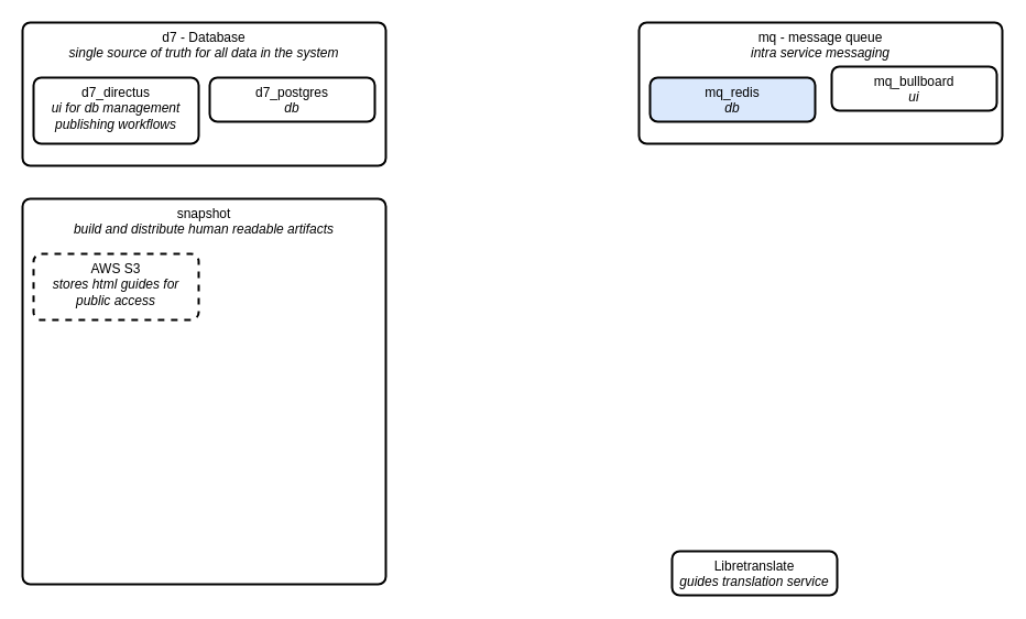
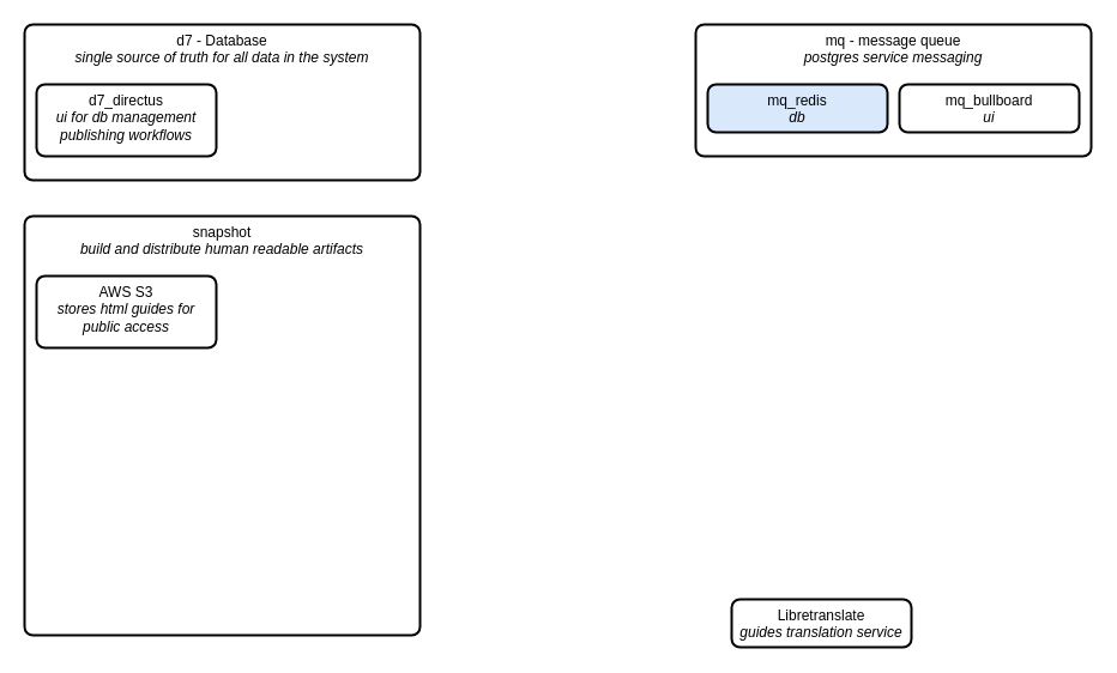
  <mxCell id="0" />
  <mxCell id="1" parent="0" />
  <mxCell id="2" value="snapshot&lt;br&gt;&lt;i&gt;build and distribute human readable artifacts&lt;/i&gt;" style="rounded=1;whiteSpace=wrap;html=1;absoluteArcSize=1;arcSize=14;strokeWidth=2;verticalAlign=top;" vertex="1" parent="1"><mxGeometry x="20" y="180" width="330" height="350" as="geometry" /></mxCell>
  <mxCell id="3" value="d7 - Database&lt;br&gt;&lt;i&gt;single source of truth for all data in the system&lt;/i&gt;" style="rounded=1;whiteSpace=wrap;html=1;absoluteArcSize=1;arcSize=14;strokeWidth=2;verticalAlign=top;" vertex="1" parent="1"><mxGeometry x="20" y="20" width="330" height="130" as="geometry" /></mxCell>
- <mxCell id="4" value="d7_postgres&lt;br&gt;&lt;i&gt;db&lt;/i&gt;" style="rounded=1;whiteSpace=wrap;html=1;absoluteArcSize=1;arcSize=14;strokeWidth=2;verticalAlign=top;" vertex="1" parent="1"><mxGeometry x="190" y="70" width="150" height="40" as="geometry" /></mxCell>
  <mxCell id="5" value="d7_directus&lt;br&gt;&lt;i&gt;ui for db management&lt;br&gt;publishing workflows&lt;br&gt;&lt;/i&gt;" style="rounded=1;whiteSpace=wrap;html=1;absoluteArcSize=1;arcSize=14;strokeWidth=2;verticalAlign=top;" vertex="1" parent="1"><mxGeometry x="30" y="70" width="150" height="60" as="geometry" /></mxCell>
- <mxCell id="6" value="AWS S3&lt;br&gt;&lt;i&gt;stores html guides for public access&lt;br&gt;&lt;/i&gt;" style="rounded=1;whiteSpace=wrap;html=1;absoluteArcSize=1;arcSize=14;strokeWidth=2;verticalAlign=top;dashed=1;" vertex="1" parent="1"><mxGeometry x="30" y="230" width="150" height="60" as="geometry" /></mxCell>
+ <mxCell id="6" value="AWS S3&lt;br&gt;&lt;i&gt;stores html guides for public access&lt;br&gt;&lt;/i&gt;" style="rounded=1;whiteSpace=wrap;html=1;absoluteArcSize=1;arcSize=14;strokeWidth=2;verticalAlign=top;" vertex="1" parent="1"><mxGeometry x="30" y="230" width="150" height="60" as="geometry" /></mxCell>
  <mxCell id="7" value="Libretranslate&lt;br&gt;&lt;i&gt;guides translation service&lt;br&gt;&lt;/i&gt;" style="rounded=1;whiteSpace=wrap;html=1;absoluteArcSize=1;arcSize=14;strokeWidth=2;verticalAlign=top;" vertex="1" parent="1"><mxGeometry x="610" y="500" width="150" height="40" as="geometry" /></mxCell>
- <mxCell id="8" value="mq - message queue&lt;br&gt;&lt;i&gt;intra service messaging&lt;/i&gt;" style="rounded=1;whiteSpace=wrap;html=1;absoluteArcSize=1;arcSize=14;strokeWidth=2;verticalAlign=top;" vertex="1" parent="1"><mxGeometry x="580" y="20" width="330" height="110" as="geometry" /></mxCell>
+ <mxCell id="8" value="mq - message queue&lt;br&gt;&lt;i&gt;postgres service messaging&lt;/i&gt;" style="rounded=1;whiteSpace=wrap;html=1;absoluteArcSize=1;arcSize=14;strokeWidth=2;verticalAlign=top;" vertex="1" parent="1"><mxGeometry x="580" y="20" width="330" height="110" as="geometry" /></mxCell>
  <mxCell id="9" value="mq_redis&lt;br&gt;&lt;i&gt;db&lt;br&gt;&lt;/i&gt;" style="rounded=1;whiteSpace=wrap;html=1;absoluteArcSize=1;arcSize=14;strokeWidth=2;verticalAlign=top;fillColor=#dae8fc;" vertex="1" parent="1"><mxGeometry x="590" y="70" width="150" height="40" as="geometry" /></mxCell>
- <mxCell id="10" value="mq_bullboard&lt;br&gt;&lt;i&gt;ui&lt;br&gt;&lt;/i&gt;" style="rounded=1;whiteSpace=wrap;html=1;absoluteArcSize=1;arcSize=14;strokeWidth=2;verticalAlign=top;" vertex="1" parent="1"><mxGeometry x="755" y="60" width="150" height="40" as="geometry" /></mxCell>
+ <mxCell id="10" value="mq_bullboard&lt;br&gt;&lt;i&gt;ui&lt;br&gt;&lt;/i&gt;" style="rounded=1;whiteSpace=wrap;html=1;absoluteArcSize=1;arcSize=14;strokeWidth=2;verticalAlign=top;" vertex="1" parent="1"><mxGeometry x="750" y="70" width="150" height="40" as="geometry" /></mxCell>
